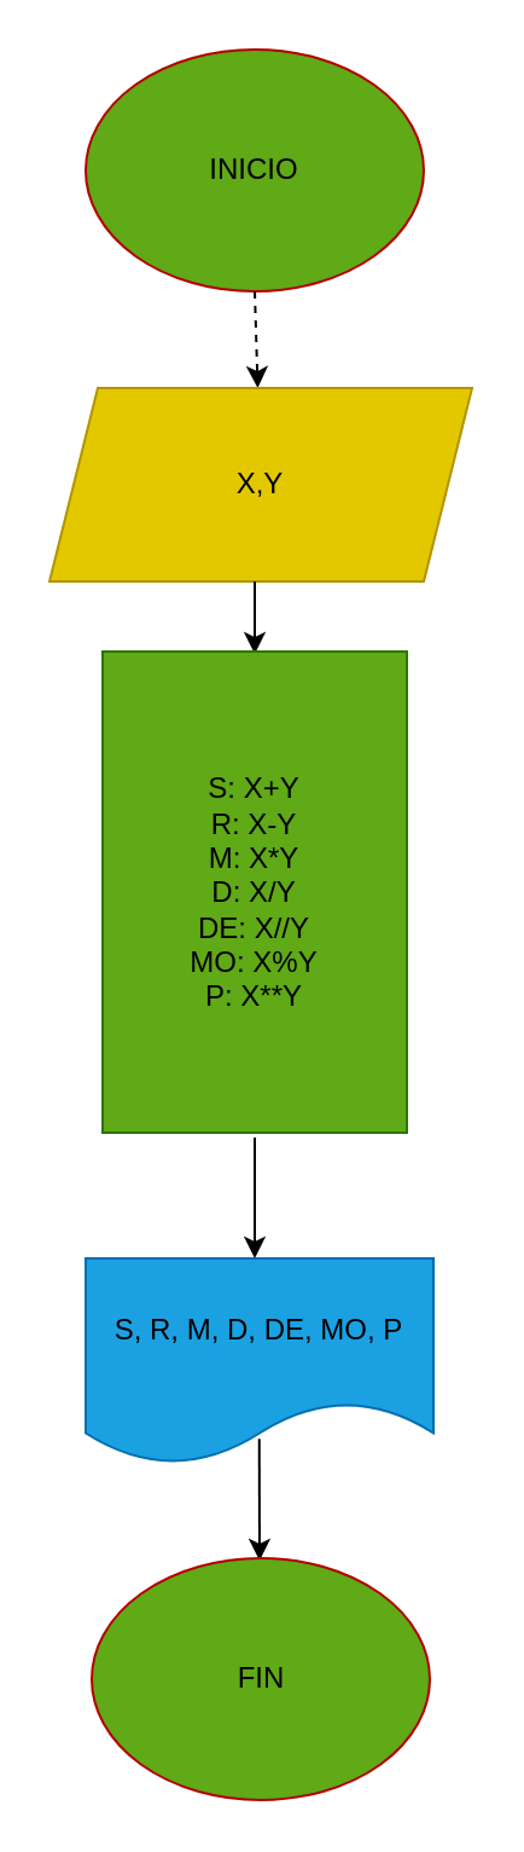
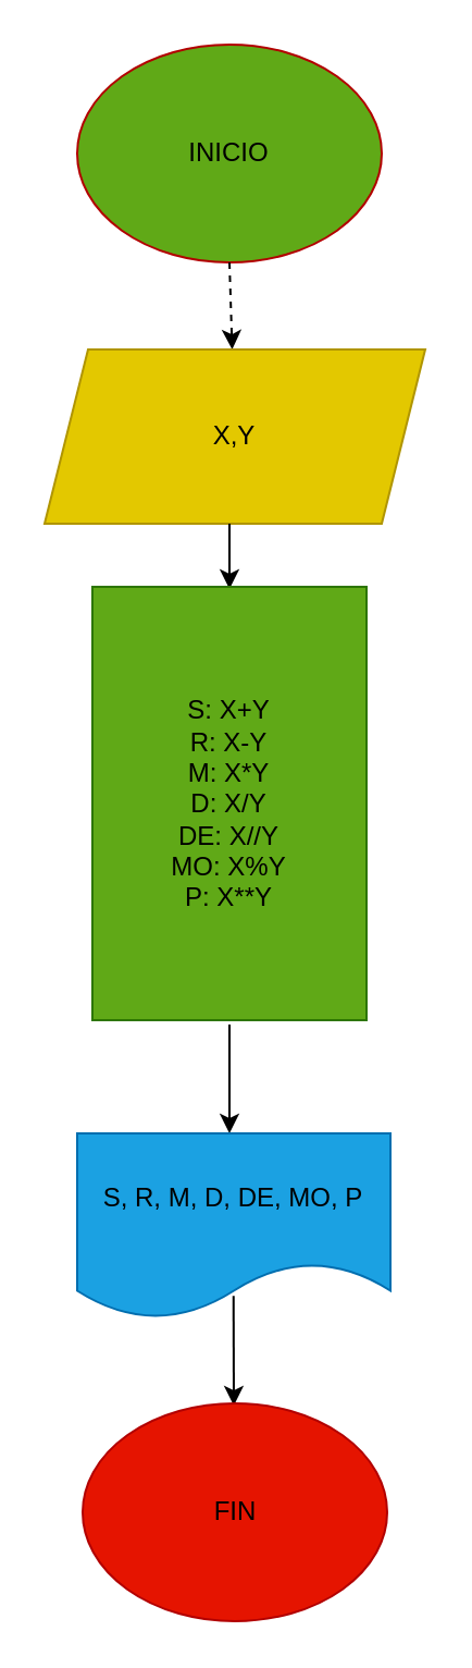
  <mxCell id="0" />
  <mxCell id="1" parent="0" />
  <mxCell id="2" value="&lt;font color=&quot;#000000&quot;&gt;INICIO&lt;/font&gt;" style="ellipse;whiteSpace=wrap;html=1;fillColor=#60a917;fontColor=#ffffff;strokeColor=#B20000;" vertex="1" parent="1"><mxGeometry x="35" y="20" width="140" height="100" as="geometry" /></mxCell>
  <mxCell id="3" value="" style="endArrow=classic;html=1;exitX=0.5;exitY=1;exitDx=0;exitDy=0;dashed=1;" edge="1" parent="1" source="2" target="4"><mxGeometry width="50" height="50" relative="1" as="geometry"><mxPoint x="165" y="300" as="sourcePoint" /><mxPoint x="105" y="160" as="targetPoint" /></mxGeometry></mxCell>
  <mxCell id="4" value="&lt;font color=&quot;#000000&quot;&gt;X,Y&lt;/font&gt;" style="shape=parallelogram;perimeter=parallelogramPerimeter;whiteSpace=wrap;html=1;fixedSize=1;fillColor=#e3c800;fontColor=#000000;strokeColor=#B09500;" vertex="1" parent="1"><mxGeometry x="20" y="160" width="175" height="80" as="geometry" /></mxCell>
  <mxCell id="5" value="" style="endArrow=classic;html=1;" edge="1" parent="1"><mxGeometry width="50" height="50" relative="1" as="geometry"><mxPoint x="105" y="240" as="sourcePoint" /><mxPoint x="105" y="270" as="targetPoint" /></mxGeometry></mxCell>
  <mxCell id="6" value="" style="endArrow=classic;html=1;exitX=0.5;exitY=1;exitDx=0;exitDy=0;" edge="1" parent="1"><mxGeometry width="50" height="50" relative="1" as="geometry"><mxPoint x="105" y="470" as="sourcePoint" /><mxPoint x="105" y="520" as="targetPoint" /></mxGeometry></mxCell>
  <mxCell id="7" value="&lt;font color=&quot;#000000&quot;&gt;S: X+Y&lt;br&gt;R: X-Y&lt;br&gt;M: X*Y&lt;br&gt;D: X/Y&lt;br&gt;DE: X//Y&lt;br&gt;MO: X%Y&lt;br&gt;P: X**Y&lt;/font&gt;" style="rounded=0;whiteSpace=wrap;html=1;labelBackgroundColor=none;fontColor=#ffffff;fillColor=#60a917;strokeColor=#2D7600;" vertex="1" parent="1"><mxGeometry x="42" y="269" width="126" height="199" as="geometry" /></mxCell>
  <mxCell id="8" value="&lt;font color=&quot;#000000&quot;&gt;S, R, M, D, DE, MO, P&lt;/font&gt;" style="shape=document;whiteSpace=wrap;html=1;boundedLbl=1;labelBackgroundColor=none;fontColor=#ffffff;fillColor=#1ba1e2;strokeColor=#006EAF;" vertex="1" parent="1"><mxGeometry x="35" y="520" width="144" height="85" as="geometry" /></mxCell>
  <mxCell id="9" value="" style="endArrow=classic;html=1;fontColor=#000000;exitX=0.499;exitY=0.878;exitDx=0;exitDy=0;exitPerimeter=0;" edge="1" parent="1" source="8"><mxGeometry width="50" height="50" relative="1" as="geometry"><mxPoint x="165" y="623" as="sourcePoint" /><mxPoint x="107" y="645" as="targetPoint" /></mxGeometry></mxCell>
- <mxCell id="10" value="&lt;font color=&quot;#000000&quot;&gt;FIN&lt;/font&gt;" style="ellipse;whiteSpace=wrap;html=1;labelBackgroundColor=none;fontColor=#ffffff;fillColor=#60a917;strokeColor=#B20000;" vertex="1" parent="1"><mxGeometry x="37.5" y="644" width="140" height="100" as="geometry" /></mxCell>
+ <mxCell id="10" value="&lt;font color=&quot;#000000&quot;&gt;FIN&lt;/font&gt;" style="ellipse;whiteSpace=wrap;html=1;labelBackgroundColor=none;fontColor=#ffffff;fillColor=#e51400;strokeColor=#B20000;" vertex="1" parent="1"><mxGeometry x="37.5" y="644" width="140" height="100" as="geometry" /></mxCell>
